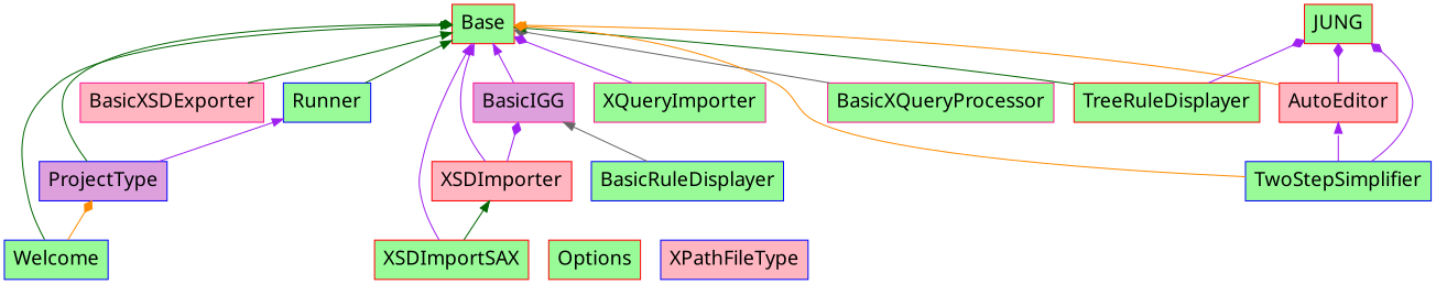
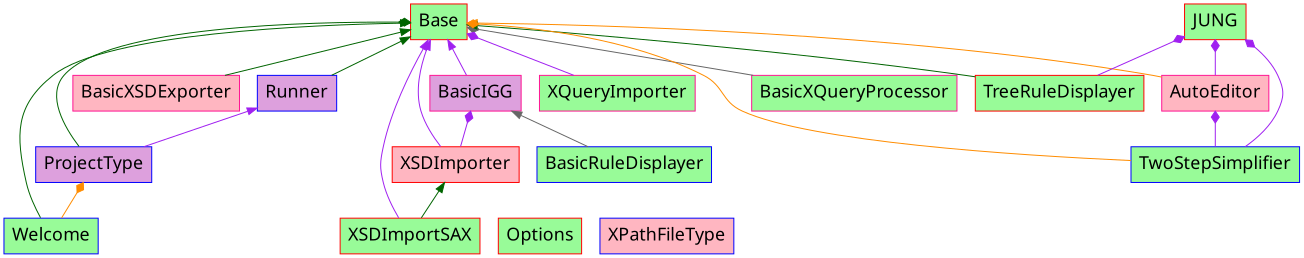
  digraph {
    rankdir=BT
    node [color=red fillcolor=palegreen fontname="TeXGyrePagella-Regular" fontsize=18 shape=rectangle style=filled]
    edge [arrowhead=normal color=purple fontname="TeXGyrePagella-Regular" fontsize=18]
-   AutoEditor [fillcolor=lightpink]
+   AutoEditor [color=deeppink fillcolor=lightpink]
    Base
    JUNG
    BasicIGG [color=deeppink fillcolor=plum]
    BasicRuleDisplayer [color=blue]
    BasicXQueryProcessor [color=deeppink]
    BasicXSDExporter [color=deeppink fillcolor=lightpink]
    Options
    ProjectType [color=blue fillcolor=plum]
-   Runner [color=blue]
+   Runner [color=blue fillcolor=plum]
    TreeRuleDisplayer
    TwoStepSimplifier [color=blue]
    Welcome [color=blue]
    XPathFileType [color=blue fillcolor=lightpink]
    XQueryImporter [color=deeppink]
    XSDImporter [fillcolor=lightpink]
    XSDImportSAX
    AutoEditor -> Base [color=darkorange]
    AutoEditor -> JUNG [arrowhead=diamond]
    BasicIGG -> Base
    BasicRuleDisplayer -> BasicIGG [color=gray40]
    BasicXQueryProcessor -> Base [arrowhead=diamond color=gray40]
    BasicXSDExporter -> Base [color=darkgreen]
    ProjectType -> Base [arrowhead=diamond color=darkgreen]
    ProjectType -> Runner
    Runner -> Base [color=darkgreen]
    TreeRuleDisplayer -> Base [color=darkgreen]
    TreeRuleDisplayer -> JUNG [arrowhead=diamond]
-   TwoStepSimplifier -> AutoEditor
+   TwoStepSimplifier -> AutoEditor [arrowhead=diamond]
    TwoStepSimplifier -> Base [arrowhead=diamond color=darkorange]
    TwoStepSimplifier -> JUNG [arrowhead=diamond]
    Welcome -> Base [color=darkgreen]
    Welcome -> ProjectType [arrowhead=diamond color=darkorange]
    XQueryImporter -> Base [arrowhead=diamond]
    XSDImporter -> Base
    XSDImporter -> BasicIGG [arrowhead=diamond]
    XSDImportSAX -> Base
    XSDImportSAX -> XSDImporter [color=darkgreen]
  }
